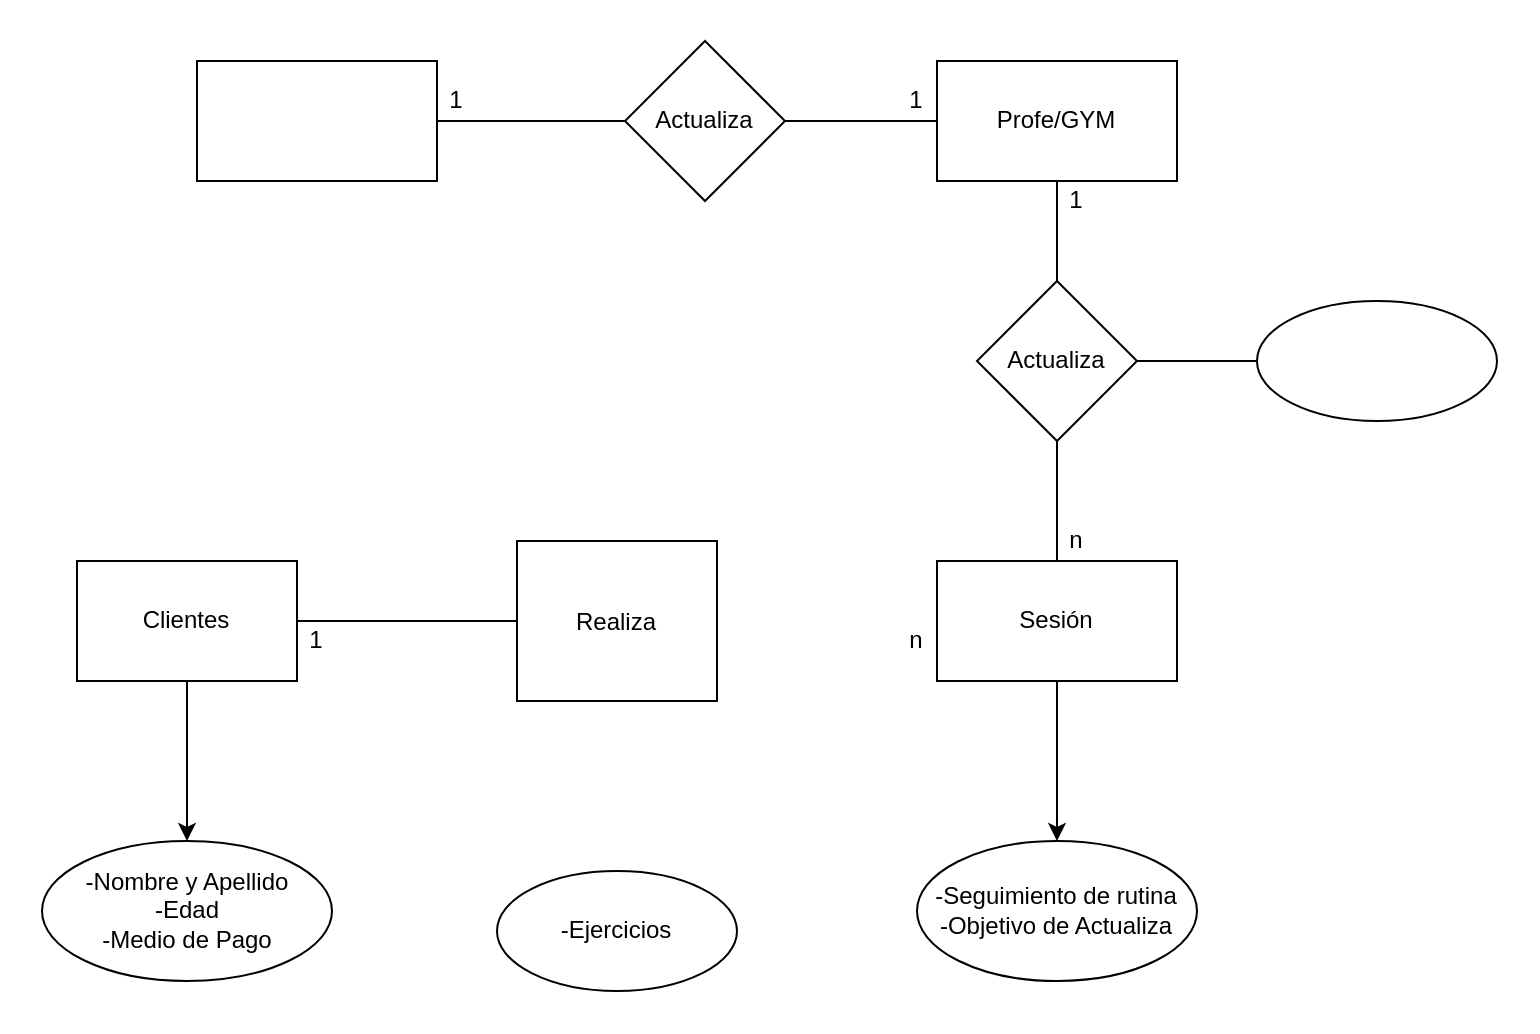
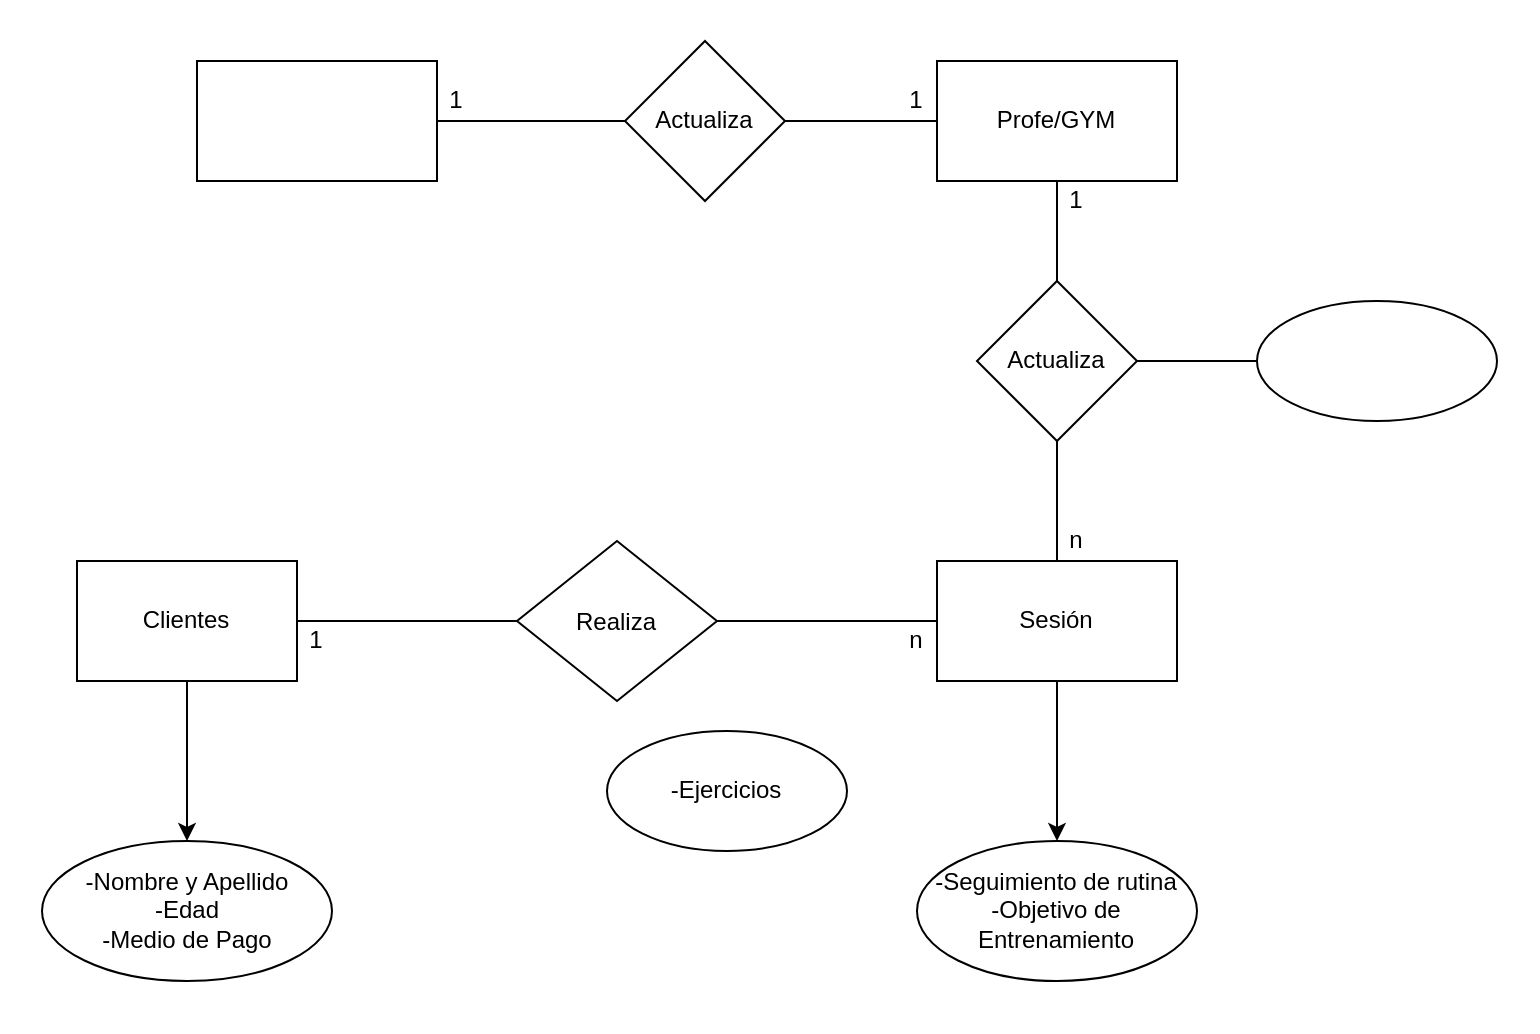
  <mxCell id="0" />
  <mxCell id="1" parent="0" />
  <mxCell id="2" value="" style="edgeStyle=orthogonalEdgeStyle;rounded=0;orthogonalLoop=1;jettySize=auto;html=1;" edge="1" parent="1" source="3" target="9"><mxGeometry relative="1" as="geometry" /></mxCell>
  <mxCell id="3" value="Clientes" style="rounded=0;whiteSpace=wrap;html=1;" vertex="1" parent="1"><mxGeometry x="38" y="280" width="110" height="60" as="geometry" /></mxCell>
  <mxCell id="4" value="" style="edgeStyle=orthogonalEdgeStyle;rounded=0;orthogonalLoop=1;jettySize=auto;html=1;" edge="1" parent="1" source="5" target="13"><mxGeometry relative="1" as="geometry" /></mxCell>
  <mxCell id="5" value="Sesión" style="rounded=0;whiteSpace=wrap;html=1;" vertex="1" parent="1"><mxGeometry x="468" y="280" width="120" height="60" as="geometry" /></mxCell>
- <mxCell id="7" value="&lt;p style=&quot;line-height: 100%&quot;&gt;Realiza&lt;/p&gt;" style="whiteSpace=wrap;html=1;rounded=0;" vertex="1" parent="1"><mxGeometry x="258" y="270" width="100" height="80" as="geometry" /></mxCell>
+ <mxCell id="6" value="" style="endArrow=none;html=1;entryX=0;entryY=0.5;entryDx=0;entryDy=0;startArrow=none;exitX=1;exitY=0.5;exitDx=0;exitDy=0;" edge="1" parent="1" source="7" target="5"><mxGeometry width="50" height="50" relative="1" as="geometry"><mxPoint x="288" y="260" as="sourcePoint" /><mxPoint x="418" y="420" as="targetPoint" /><Array as="points" /></mxGeometry></mxCell>
+ <mxCell id="7" value="&lt;p style=&quot;line-height: 100%&quot;&gt;Realiza&lt;/p&gt;" style="rhombus;whiteSpace=wrap;html=1;" vertex="1" parent="1"><mxGeometry x="258" y="270" width="100" height="80" as="geometry" /></mxCell>
  <mxCell id="8" value="" style="endArrow=none;html=1;exitX=1;exitY=0.5;exitDx=0;exitDy=0;entryX=0;entryY=0.5;entryDx=0;entryDy=0;" edge="1" parent="1" source="3" target="7"><mxGeometry width="50" height="50" relative="1" as="geometry"><mxPoint x="148" y="310" as="sourcePoint" /><mxPoint x="408" y="310" as="targetPoint" /><Array as="points" /></mxGeometry></mxCell>
  <mxCell id="9" value="&lt;div&gt;&lt;span&gt;-Nombre y Apellido&lt;/span&gt;&lt;/div&gt;&lt;div&gt;&lt;span&gt;-Edad&lt;/span&gt;&lt;/div&gt;&lt;div&gt;&lt;span&gt;-Medio de Pago&lt;/span&gt;&lt;/div&gt;" style="ellipse;whiteSpace=wrap;html=1;align=center;" vertex="1" parent="1"><mxGeometry x="20.5" y="420" width="145" height="70" as="geometry" /></mxCell>
  <mxCell id="10" value="&lt;span style=&quot;font-family: &amp;#34;helvetica&amp;#34;&quot;&gt;Profe/GYM&lt;/span&gt;" style="rounded=0;whiteSpace=wrap;html=1;" vertex="1" parent="1"><mxGeometry x="468" y="30" width="120" height="60" as="geometry" /></mxCell>
  <mxCell id="11" value="" style="endArrow=none;html=1;entryX=0.5;entryY=1;entryDx=0;entryDy=0;exitX=0.5;exitY=0;exitDx=0;exitDy=0;" edge="1" parent="1" source="5" target="10"><mxGeometry width="50" height="50" relative="1" as="geometry"><mxPoint x="378" y="310" as="sourcePoint" /><mxPoint x="418" y="340" as="targetPoint" /></mxGeometry></mxCell>
- <mxCell id="12" value="-Ejercicios" style="ellipse;whiteSpace=wrap;html=1;" vertex="1" parent="1"><mxGeometry x="248" y="435" width="120" height="60" as="geometry" /></mxCell>
- <mxCell id="13" value="-Seguimiento de rutina&lt;br&gt;-Objetivo de Actualiza" style="ellipse;whiteSpace=wrap;html=1;rounded=0;" vertex="1" parent="1"><mxGeometry x="458" y="420" width="140" height="70" as="geometry" /></mxCell>
+ <mxCell id="12" value="-Ejercicios" style="ellipse;whiteSpace=wrap;html=1;" vertex="1" parent="1"><mxGeometry x="303" y="365" width="120" height="60" as="geometry" /></mxCell>
+ <mxCell id="13" value="-Seguimiento de rutina&lt;br&gt;-Objetivo de Entrenamiento" style="ellipse;whiteSpace=wrap;html=1;rounded=0;" vertex="1" parent="1"><mxGeometry x="458" y="420" width="140" height="70" as="geometry" /></mxCell>
  <mxCell id="14" value="Actualiza" style="rhombus;whiteSpace=wrap;html=1;" vertex="1" parent="1"><mxGeometry x="488" y="140" width="80" height="80" as="geometry" /></mxCell>
  <mxCell id="15" value="n" style="text;html=1;strokeColor=none;fillColor=none;align=center;verticalAlign=middle;whiteSpace=wrap;rounded=0;" vertex="1" parent="1"><mxGeometry x="518" y="260" width="40" height="20" as="geometry" /></mxCell>
  <mxCell id="16" value="1" style="text;html=1;strokeColor=none;fillColor=none;align=center;verticalAlign=middle;whiteSpace=wrap;rounded=0;" vertex="1" parent="1"><mxGeometry x="518" y="90" width="40" height="20" as="geometry" /></mxCell>
  <mxCell id="17" value="n" style="text;html=1;strokeColor=none;fillColor=none;align=center;verticalAlign=middle;whiteSpace=wrap;rounded=0;" vertex="1" parent="1"><mxGeometry x="438" y="310" width="40" height="20" as="geometry" /></mxCell>
  <mxCell id="18" value="1" style="text;html=1;strokeColor=none;fillColor=none;align=center;verticalAlign=middle;whiteSpace=wrap;rounded=0;" vertex="1" parent="1"><mxGeometry x="138" y="310" width="40" height="20" as="geometry" /></mxCell>
  <mxCell id="19" value="" style="ellipse;whiteSpace=wrap;html=1;" vertex="1" parent="1"><mxGeometry x="628" y="150" width="120" height="60" as="geometry" /></mxCell>
  <mxCell id="20" value="" style="rounded=0;whiteSpace=wrap;html=1;" vertex="1" parent="1"><mxGeometry x="98" y="30" width="120" height="60" as="geometry" /></mxCell>
  <mxCell id="21" value="Actualiza" style="rhombus;whiteSpace=wrap;html=1;rounded=0;" vertex="1" parent="1"><mxGeometry x="312" y="20" width="80" height="80" as="geometry" /></mxCell>
  <mxCell id="22" value="" style="endArrow=none;html=1;exitX=1;exitY=0.5;exitDx=0;exitDy=0;entryX=0;entryY=0.5;entryDx=0;entryDy=0;" edge="1" parent="1" source="20" target="21"><mxGeometry width="50" height="50" relative="1" as="geometry"><mxPoint x="368" y="230" as="sourcePoint" /><mxPoint x="308" y="60" as="targetPoint" /></mxGeometry></mxCell>
  <mxCell id="23" value="" style="endArrow=none;html=1;entryX=1;entryY=0.5;entryDx=0;entryDy=0;exitX=0;exitY=0.5;exitDx=0;exitDy=0;" edge="1" parent="1" source="10" target="21"><mxGeometry width="50" height="50" relative="1" as="geometry"><mxPoint x="368" y="230" as="sourcePoint" /><mxPoint x="418" y="180" as="targetPoint" /></mxGeometry></mxCell>
  <mxCell id="24" value="1" style="text;html=1;strokeColor=none;fillColor=none;align=center;verticalAlign=middle;whiteSpace=wrap;rounded=0;" vertex="1" parent="1"><mxGeometry x="208" y="40" width="40" height="20" as="geometry" /></mxCell>
  <mxCell id="25" value="1" style="text;html=1;strokeColor=none;fillColor=none;align=center;verticalAlign=middle;whiteSpace=wrap;rounded=0;" vertex="1" parent="1"><mxGeometry x="438" y="40" width="40" height="20" as="geometry" /></mxCell>
  <mxCell id="26" value="" style="endArrow=none;html=1;entryX=0;entryY=0.5;entryDx=0;entryDy=0;exitX=1;exitY=0.5;exitDx=0;exitDy=0;" edge="1" parent="1" source="14" target="19"><mxGeometry width="50" height="50" relative="1" as="geometry"><mxPoint x="368" y="220" as="sourcePoint" /><mxPoint x="418" y="170" as="targetPoint" /></mxGeometry></mxCell>
